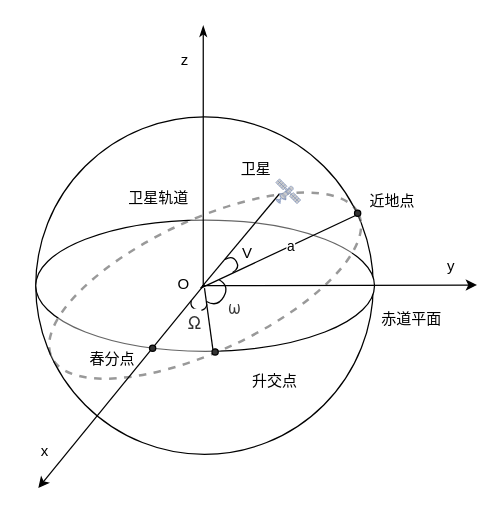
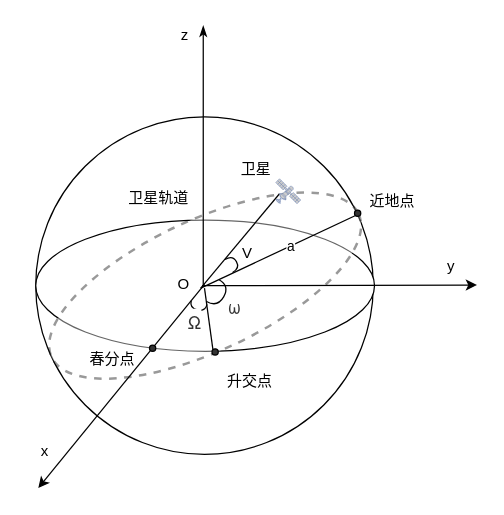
  <mxCell id="0" />
  <mxCell id="1" parent="0" />
  <mxCell id="2" value="" style="ellipse;whiteSpace=wrap;html=1;aspect=fixed;" vertex="1" parent="1"><mxGeometry x="28" y="93" width="270" height="270" as="geometry" /></mxCell>
  <mxCell id="3" value="" style="ellipse;whiteSpace=wrap;html=1;" vertex="1" parent="1"><mxGeometry x="28" y="175.5" width="271" height="105" as="geometry" /></mxCell>
  <mxCell id="4" value="" style="ellipse;whiteSpace=wrap;html=1;rotation=-25;opacity=40;perimeterSpacing=2;strokeWidth=2;dashed=1;" vertex="1" parent="1"><mxGeometry x="28" y="175.5" width="271" height="105" as="geometry" /></mxCell>
  <mxCell id="5" style="edgeStyle=none;rounded=0;orthogonalLoop=1;jettySize=auto;html=1;exitX=1;exitY=0.5;exitDx=0;exitDy=0;endArrow=none;endFill=0;" edge="1" parent="1" source="4"><mxGeometry relative="1" as="geometry"><mxPoint x="160" y="230" as="targetPoint" /></mxGeometry></mxCell>
  <mxCell id="6" value="a" style="edgeLabel;html=1;align=center;verticalAlign=middle;resizable=0;points=[];" vertex="1" connectable="0" parent="5"><mxGeometry x="-0.124" relative="1" as="geometry"><mxPoint as="offset" /></mxGeometry></mxCell>
  <mxCell id="7" value="" style="endArrow=classic;html=1;rounded=0;endFill=1;" edge="1" parent="1"><mxGeometry width="50" height="50" relative="1" as="geometry"><mxPoint x="161" y="228" as="sourcePoint" /><mxPoint x="381" y="227.5" as="targetPoint" /></mxGeometry></mxCell>
  <mxCell id="8" value="" style="endArrow=classicThin;html=1;rounded=0;endFill=1;" edge="1" parent="1"><mxGeometry width="50" height="50" relative="1" as="geometry"><mxPoint x="162" y="229" as="sourcePoint" /><mxPoint x="162" y="20" as="targetPoint" /></mxGeometry></mxCell>
  <mxCell id="9" value="" style="endArrow=none;html=1;rounded=0;startArrow=classic;startFill=1;" edge="1" parent="1"><mxGeometry width="50" height="50" relative="1" as="geometry"><mxPoint x="30" y="390" as="sourcePoint" /><mxPoint x="163" y="227" as="targetPoint" /></mxGeometry></mxCell>
- <mxCell id="10" value="赤道平面" style="text;html=1;strokeColor=none;fillColor=none;align=center;verticalAlign=middle;whiteSpace=wrap;rounded=0;" vertex="1" parent="1"><mxGeometry x="299" y="240" width="60" height="30" as="geometry" /></mxCell>
  <mxCell id="11" value="卫星轨道" style="text;html=1;align=center;verticalAlign=middle;resizable=0;points=[];autosize=1;strokeColor=none;fillColor=none;" vertex="1" parent="1"><mxGeometry x="91" y="142.5" width="70" height="30" as="geometry" /></mxCell>
  <mxCell id="12" style="edgeStyle=none;rounded=0;orthogonalLoop=1;jettySize=auto;html=1;exitX=0;exitY=0;exitDx=0;exitDy=0;endArrow=none;endFill=0;" edge="1" parent="1" source="13"><mxGeometry relative="1" as="geometry"><mxPoint x="163" y="230" as="targetPoint" /></mxGeometry></mxCell>
  <mxCell id="13" value="" style="ellipse;whiteSpace=wrap;html=1;aspect=fixed;fillColor=#333333;" vertex="1" parent="1"><mxGeometry x="169" y="278.5" width="5" height="5" as="geometry" /></mxCell>
- <mxCell id="14" value="升交点" style="text;html=1;align=center;verticalAlign=middle;resizable=0;points=[];autosize=1;strokeColor=none;fillColor=none;" vertex="1" parent="1"><mxGeometry x="189" y="290" width="60" height="30" as="geometry" /></mxCell>
+ <mxCell id="14" value="升交点" style="text;html=1;align=center;verticalAlign=middle;resizable=0;points=[];autosize=1;strokeColor=none;fillColor=none;" vertex="1" parent="1"><mxGeometry x="169" y="290" width="60" height="30" as="geometry" /></mxCell>
  <mxCell id="15" value="" style="ellipse;whiteSpace=wrap;html=1;aspect=fixed;fillColor=#333333;" vertex="1" parent="1"><mxGeometry x="119" y="275.5" width="5" height="5" as="geometry" /></mxCell>
  <mxCell id="16" value="春分点" style="text;html=1;align=center;verticalAlign=middle;resizable=0;points=[];autosize=1;strokeColor=none;fillColor=none;" vertex="1" parent="1"><mxGeometry x="59" y="271.5" width="60" height="30" as="geometry" /></mxCell>
  <mxCell id="17" value="" style="shape=requiredInterface;html=1;verticalLabelPosition=bottom;sketch=0;rotation=103;" vertex="1" parent="1"><mxGeometry x="155" y="238" width="6" height="13" as="geometry" /></mxCell>
  <mxCell id="18" value="&lt;span style=&quot;color: rgb(51, 51, 51); font-family: &amp;quot;Helvetica Neue&amp;quot;, Helvetica, Arial, &amp;quot;PingFang SC&amp;quot;, &amp;quot;Hiragino Sans GB&amp;quot;, &amp;quot;Microsoft YaHei&amp;quot;, &amp;quot;WenQuanYi Micro Hei&amp;quot;, sans-serif; font-size: 14px; font-style: normal; font-variant-ligatures: normal; font-variant-caps: normal; font-weight: 400; letter-spacing: normal; orphans: 2; text-align: start; text-indent: 28px; text-transform: none; widows: 2; word-spacing: 0px; -webkit-text-stroke-width: 0px; background-color: rgb(255, 255, 255); text-decoration-thickness: initial; text-decoration-style: initial; text-decoration-color: initial; float: none; display: inline !important;&quot;&gt;Ω&lt;/span&gt;" style="text;whiteSpace=wrap;html=1;" vertex="1" parent="1"><mxGeometry x="148" y="241.5" width="20" height="30" as="geometry" /></mxCell>
  <mxCell id="19" value="" style="ellipse;whiteSpace=wrap;html=1;aspect=fixed;fillColor=#333333;" vertex="1" parent="1"><mxGeometry x="283" y="167.5" width="5" height="5" as="geometry" /></mxCell>
  <mxCell id="20" value="近地点" style="text;html=1;align=center;verticalAlign=middle;resizable=0;points=[];autosize=1;strokeColor=none;fillColor=none;" vertex="1" parent="1"><mxGeometry x="283" y="145.5" width="60" height="30" as="geometry" /></mxCell>
  <mxCell id="21" value="" style="shape=requiredInterface;html=1;verticalLabelPosition=bottom;sketch=0;rotation=30;" vertex="1" parent="1"><mxGeometry x="169" y="224.5" width="10" height="20" as="geometry" /></mxCell>
  <mxCell id="22" value="&lt;span style=&quot;color: rgb(51, 51, 51); font-family: &amp;quot;Helvetica Neue&amp;quot;, Helvetica, Arial, &amp;quot;PingFang SC&amp;quot;, &amp;quot;Hiragino Sans GB&amp;quot;, &amp;quot;Microsoft YaHei&amp;quot;, &amp;quot;WenQuanYi Micro Hei&amp;quot;, sans-serif; font-size: 14px; font-style: normal; font-variant-ligatures: normal; font-variant-caps: normal; font-weight: 400; letter-spacing: normal; orphans: 2; text-align: start; text-indent: 28px; text-transform: none; widows: 2; word-spacing: 0px; -webkit-text-stroke-width: 0px; background-color: rgb(255, 255, 255); text-decoration-thickness: initial; text-decoration-style: initial; text-decoration-color: initial; float: none; display: inline !important;&quot;&gt;ω&lt;/span&gt;" style="text;whiteSpace=wrap;html=1;" vertex="1" parent="1"><mxGeometry x="180" y="230" width="40" height="40" as="geometry" /></mxCell>
  <mxCell id="23" style="edgeStyle=none;rounded=0;orthogonalLoop=1;jettySize=auto;html=1;exitX=0.15;exitY=0.6;exitDx=0;exitDy=0;exitPerimeter=0;endArrow=none;endFill=0;" edge="1" parent="1" source="24"><mxGeometry relative="1" as="geometry"><mxPoint x="160" y="230" as="targetPoint" /></mxGeometry></mxCell>
  <mxCell id="24" value="" style="fontColor=#0066CC;verticalAlign=top;verticalLabelPosition=bottom;labelPosition=center;align=center;html=1;outlineConnect=0;fillColor=#CCCCCC;strokeColor=#6881B3;gradientColor=none;gradientDirection=north;strokeWidth=2;shape=mxgraph.networks.satellite;aspect=fixed;" vertex="1" parent="1"><mxGeometry x="220" y="142.5" width="20" height="20" as="geometry" /></mxCell>
  <mxCell id="25" value="" style="shape=requiredInterface;html=1;verticalLabelPosition=bottom;sketch=0;rotation=-30;" vertex="1" parent="1"><mxGeometry x="182" y="204.5" width="7" height="12" as="geometry" /></mxCell>
  <mxCell id="26" value="卫星" style="text;html=1;align=center;verticalAlign=middle;resizable=0;points=[];autosize=1;strokeColor=none;fillColor=none;" vertex="1" parent="1"><mxGeometry x="179" y="120" width="50" height="30" as="geometry" /></mxCell>
  <mxCell id="27" value="V" style="text;html=1;align=center;verticalAlign=middle;resizable=0;points=[];autosize=1;strokeColor=none;fillColor=none;" vertex="1" parent="1"><mxGeometry x="182" y="186.5" width="30" height="30" as="geometry" /></mxCell>
  <mxCell id="28" value="O" style="text;html=1;align=center;verticalAlign=middle;resizable=0;points=[];autosize=1;strokeColor=none;fillColor=none;" vertex="1" parent="1"><mxGeometry x="131" y="211.5" width="30" height="30" as="geometry" /></mxCell>
- <mxCell id="29" value="z" style="text;html=1;align=center;verticalAlign=middle;resizable=0;points=[];autosize=1;strokeColor=none;fillColor=none;" vertex="1" parent="1"><mxGeometry x="132" y="33" width="30" height="30" as="geometry" /></mxCell>
+ <mxCell id="29" value="z" style="text;html=1;align=center;verticalAlign=middle;resizable=0;points=[];autosize=1;strokeColor=none;fillColor=none;" vertex="1" parent="1"><mxGeometry x="132" y="13" width="30" height="30" as="geometry" /></mxCell>
  <mxCell id="30" value="x" style="text;html=1;align=center;verticalAlign=middle;resizable=0;points=[];autosize=1;strokeColor=none;fillColor=none;" vertex="1" parent="1"><mxGeometry x="20" y="346" width="30" height="30" as="geometry" /></mxCell>
  <mxCell id="31" value="y" style="text;html=1;align=center;verticalAlign=middle;resizable=0;points=[];autosize=1;strokeColor=none;fillColor=none;" vertex="1" parent="1"><mxGeometry x="345" y="198" width="30" height="30" as="geometry" /></mxCell>
